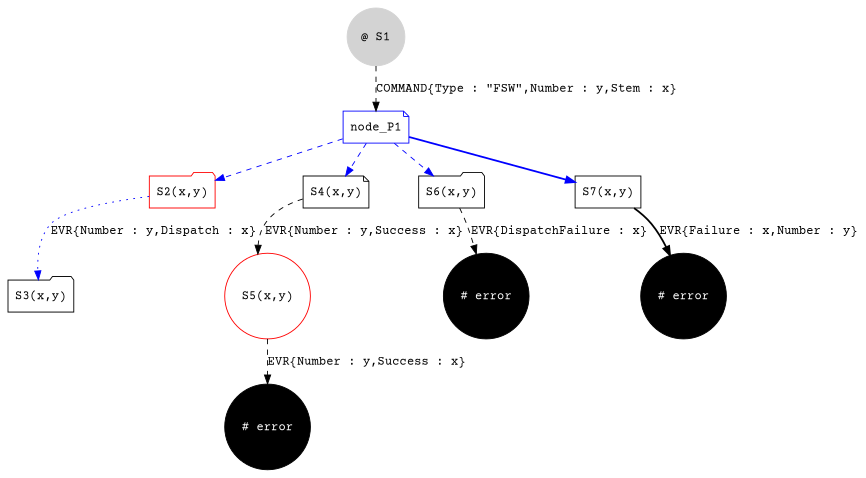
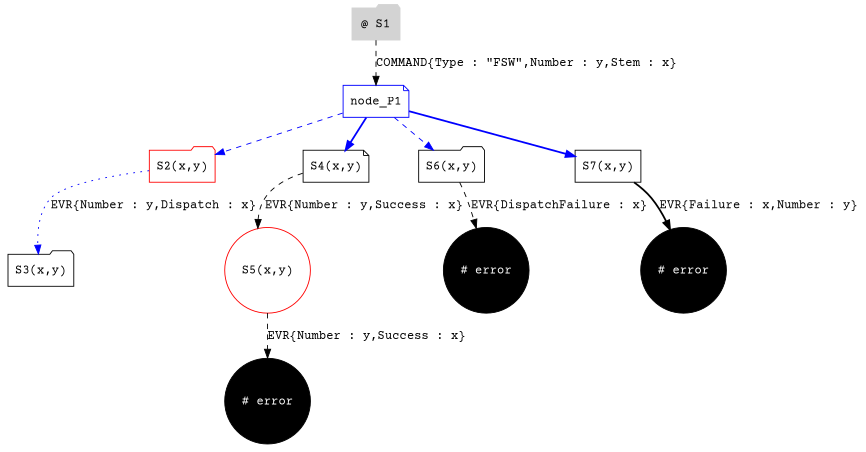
  digraph {
    fontname="Courier Prime"
    node [color=black fontname="Courier Prime" shape=circle]
    edge [fontname="Courier Prime" style=dashed]
-   n1 [color=lightgrey label="@ S1" style=filled]
+   n1 [color=lightgrey label="@ S1" shape=folder style=filled]
    node_P1 [color=blue shape=note]
    n3 [color=red label="S2(x,y)" shape=folder]
    n4 [label="S4(x,y)" shape=note]
    n5 [label="S6(x,y)" shape=folder color=""]
    n6 [label="S7(x,y)" shape=box color=""]
    n7 [label="S3(x,y)" shape=folder color=""]
    n8 [color=red label="S5(x,y)"]
    n9 [fontcolor=white label="# error" style=filled]
    n10 [fontcolor=white label="# error" style=filled]
    n11 [fontcolor=white label="# error" style=filled]
    n1 -> node_P1 [label="COMMAND{Type : \"FSW\",Number : y,Stem : x}"]
    node_P1 -> n3 [color=blue]
-   node_P1 -> n4 [color=blue]
+   node_P1 -> n4 [color=blue style=bold]
    node_P1 -> n5 [color=blue]
    node_P1 -> n6 [color=blue style=bold]
    n3 -> n7 [color=blue label="EVR{Number : y,Dispatch : x}" style=dotted]
    n4 -> n8 [label="EVR{Number : y,Success : x}"]
    n5 -> n10 [label="EVR{DispatchFailure : x}"]
    n6 -> n11 [label="EVR{Failure : x,Number : y}" style=bold]
    n8 -> n9 [label="EVR{Number : y,Success : x}"]
  }
